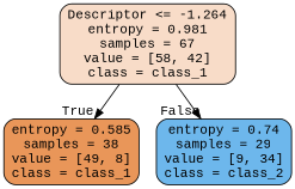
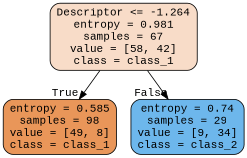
  digraph {
    fontname="Liberation Mono"
    node [color=black fontname="Liberation Mono" shape=box style="filled, rounded"]
    edge [fontname="Liberation Mono" labeldistance=2.5]
    n1 [fillcolor="#f8dcc8" label="Descriptor <= -1.264\nentropy = 0.981\nsamples = 67\nvalue = [58, 42]\nclass = class_1"]
-   n2 [fillcolor="#e99659" label="entropy = 0.585\nsamples = 38\nvalue = [49, 8]\nclass = class_1"]
+   n2 [fillcolor="#e99659" label="entropy = 0.585\nsamples = 98\nvalue = [49, 8]\nclass = class_1"]
    n3 [fillcolor="#6db7ec" label="entropy = 0.74\nsamples = 29\nvalue = [9, 34]\nclass = class_2"]
    n1 -> n2 [headlabel=True labelangle=45]
    n1 -> n3 [headlabel=False labelangle=-45]
  }
